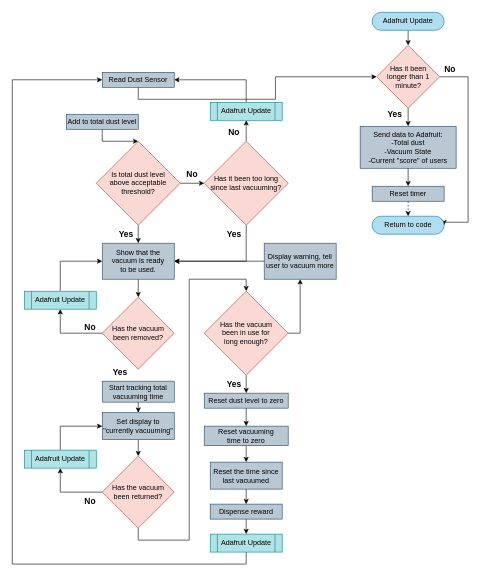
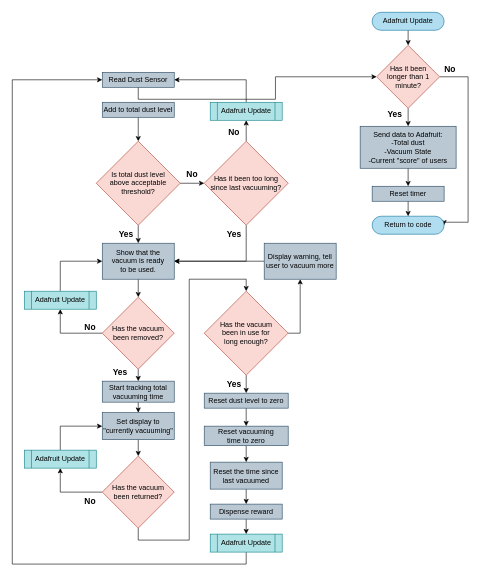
  <mxCell id="0" />
  <mxCell id="1" parent="0" />
  <mxCell id="2" style="edgeStyle=orthogonalEdgeStyle;rounded=0;orthogonalLoop=1;jettySize=auto;html=1;exitX=0.5;exitY=1;exitDx=0;exitDy=0;" edge="1" parent="1" source="3" target="53"><mxGeometry relative="1" as="geometry" /></mxCell>
  <mxCell id="3" value="&lt;font style=&quot;font-size: 12px;&quot;&gt;Read Dust Sensor&lt;/font&gt;" style="rounded=0;whiteSpace=wrap;html=1;fillColor=#bac8d3;strokeColor=#23445d;" vertex="1" parent="1"><mxGeometry x="170" y="120" width="120" height="25" as="geometry" /></mxCell>
  <mxCell id="4" style="edgeStyle=orthogonalEdgeStyle;rounded=0;orthogonalLoop=1;jettySize=auto;html=1;exitX=0.5;exitY=1;exitDx=0;exitDy=0;entryX=0.5;entryY=0;entryDx=0;entryDy=0;" edge="1" parent="1" source="5" target="8"><mxGeometry relative="1" as="geometry" /></mxCell>
- <mxCell id="5" value="Add to total dust level" style="rounded=0;whiteSpace=wrap;html=1;fillColor=#bac8d3;strokeColor=#23445d;" vertex="1" parent="1"><mxGeometry x="110" y="190" width="120" height="25" as="geometry" /></mxCell>
+ <mxCell id="5" value="Add to total dust level" style="rounded=0;whiteSpace=wrap;html=1;fillColor=#bac8d3;strokeColor=#23445d;" vertex="1" parent="1"><mxGeometry x="170" y="170" width="120" height="25" as="geometry" /></mxCell>
  <mxCell id="6" style="edgeStyle=orthogonalEdgeStyle;rounded=0;orthogonalLoop=1;jettySize=auto;html=1;exitX=1;exitY=0.5;exitDx=0;exitDy=0;entryX=0;entryY=0.5;entryDx=0;entryDy=0;" edge="1" parent="1" source="8" target="11"><mxGeometry relative="1" as="geometry" /></mxCell>
  <mxCell id="7" style="edgeStyle=orthogonalEdgeStyle;rounded=0;orthogonalLoop=1;jettySize=auto;html=1;exitX=0.5;exitY=1;exitDx=0;exitDy=0;entryX=0.5;entryY=0;entryDx=0;entryDy=0;" edge="1" parent="1" source="8" target="13"><mxGeometry relative="1" as="geometry" /></mxCell>
  <mxCell id="8" value="Is total dust level&lt;br&gt;above acceptable threshold?" style="rhombus;whiteSpace=wrap;html=1;fillColor=#fad9d5;strokeColor=#ae4132;" vertex="1" parent="1"><mxGeometry x="160" y="235" width="140" height="140" as="geometry" /></mxCell>
  <mxCell id="9" style="edgeStyle=orthogonalEdgeStyle;rounded=0;orthogonalLoop=1;jettySize=auto;html=1;exitX=0.5;exitY=1;exitDx=0;exitDy=0;entryX=1;entryY=0.5;entryDx=0;entryDy=0;" edge="1" parent="1" source="11" target="13"><mxGeometry relative="1" as="geometry" /></mxCell>
  <mxCell id="10" style="edgeStyle=orthogonalEdgeStyle;rounded=0;orthogonalLoop=1;jettySize=auto;html=1;exitX=0.5;exitY=0;exitDx=0;exitDy=0;entryX=0.5;entryY=1;entryDx=0;entryDy=0;fontFamily=Helvetica;fontSize=12;fontColor=default;" edge="1" parent="1" source="11" target="42"><mxGeometry relative="1" as="geometry" /></mxCell>
  <mxCell id="11" value="Has it been too long&lt;br&gt;since last vacuuming?" style="rhombus;whiteSpace=wrap;html=1;fillColor=#fad9d5;strokeColor=#ae4132;" vertex="1" parent="1"><mxGeometry x="340" y="235" width="140" height="140" as="geometry" /></mxCell>
  <mxCell id="12" style="edgeStyle=orthogonalEdgeStyle;rounded=0;orthogonalLoop=1;jettySize=auto;html=1;exitX=0.5;exitY=1;exitDx=0;exitDy=0;entryX=0.5;entryY=0;entryDx=0;entryDy=0;" edge="1" parent="1" source="13" target="16"><mxGeometry relative="1" as="geometry" /></mxCell>
  <mxCell id="13" value="Show that the vacuum is ready&lt;br&gt;to be used." style="rounded=0;whiteSpace=wrap;html=1;fillColor=#bac8d3;strokeColor=#23445d;" vertex="1" parent="1"><mxGeometry x="170" y="405" width="120" height="60" as="geometry" /></mxCell>
  <mxCell id="14" style="edgeStyle=orthogonalEdgeStyle;rounded=0;orthogonalLoop=1;jettySize=auto;html=1;exitX=0;exitY=0.5;exitDx=0;exitDy=0;entryX=0.5;entryY=1;entryDx=0;entryDy=0;fontFamily=Helvetica;fontSize=12;fontColor=default;" edge="1" parent="1" source="16" target="46"><mxGeometry relative="1" as="geometry" /></mxCell>
+ <mxCell id="15" style="edgeStyle=orthogonalEdgeStyle;rounded=0;orthogonalLoop=1;jettySize=auto;html=1;exitX=0.5;exitY=1;exitDx=0;exitDy=0;entryX=0.5;entryY=0;entryDx=0;entryDy=0;fontFamily=Helvetica;fontSize=12;fontColor=default;" edge="1" parent="1" source="16" target="62"><mxGeometry relative="1" as="geometry" /></mxCell>
  <mxCell id="16" value="Has the vacuum&lt;br&gt;been removed?" style="rhombus;whiteSpace=wrap;html=1;fillColor=#fad9d5;strokeColor=#ae4132;" vertex="1" parent="1"><mxGeometry x="170" y="495" width="120" height="120" as="geometry" /></mxCell>
  <mxCell id="17" style="edgeStyle=orthogonalEdgeStyle;rounded=0;orthogonalLoop=1;jettySize=auto;html=1;exitX=0.5;exitY=1;exitDx=0;exitDy=0;entryX=0.5;entryY=0;entryDx=0;entryDy=0;" edge="1" parent="1" source="19" target="32"><mxGeometry relative="1" as="geometry" /></mxCell>
  <mxCell id="18" style="edgeStyle=orthogonalEdgeStyle;rounded=0;orthogonalLoop=1;jettySize=auto;html=1;exitX=0;exitY=0.5;exitDx=0;exitDy=0;entryX=0.5;entryY=1;entryDx=0;entryDy=0;fontFamily=Helvetica;fontSize=12;fontColor=default;" edge="1" parent="1" source="19" target="48"><mxGeometry relative="1" as="geometry" /></mxCell>
  <mxCell id="19" value="Has the vacuum&lt;br&gt;been returned?" style="rhombus;whiteSpace=wrap;html=1;fillColor=#fad9d5;strokeColor=#ae4132;" vertex="1" parent="1"><mxGeometry x="170" y="760" width="120" height="120" as="geometry" /></mxCell>
  <mxCell id="20" style="edgeStyle=orthogonalEdgeStyle;rounded=0;orthogonalLoop=1;jettySize=auto;html=1;exitX=0.5;exitY=1;exitDx=0;exitDy=0;entryX=0.5;entryY=0;entryDx=0;entryDy=0;" edge="1" parent="1" source="21" target="19"><mxGeometry relative="1" as="geometry" /></mxCell>
  <mxCell id="21" value="Set display to &quot;currently vacuuming&quot;" style="rounded=0;whiteSpace=wrap;html=1;fillColor=#bac8d3;strokeColor=#23445d;" vertex="1" parent="1"><mxGeometry x="170" y="687.5" width="120" height="45" as="geometry" /></mxCell>
  <mxCell id="22" value="&lt;b&gt;&lt;font style=&quot;font-size: 14px;&quot;&gt;Yes&lt;/font&gt;&lt;/b&gt;" style="text;html=1;strokeColor=none;fillColor=none;align=center;verticalAlign=middle;whiteSpace=wrap;rounded=0;" vertex="1" parent="1"><mxGeometry x="180" y="375" width="60" height="30" as="geometry" /></mxCell>
  <mxCell id="23" value="&lt;b&gt;&lt;font style=&quot;font-size: 14px;&quot;&gt;No&lt;/font&gt;&lt;/b&gt;" style="text;html=1;strokeColor=none;fillColor=none;align=center;verticalAlign=middle;whiteSpace=wrap;rounded=0;" vertex="1" parent="1"><mxGeometry x="290" y="275" width="60" height="30" as="geometry" /></mxCell>
  <mxCell id="24" value="&lt;b&gt;&lt;font style=&quot;font-size: 14px;&quot;&gt;Yes&lt;/font&gt;&lt;/b&gt;" style="text;html=1;strokeColor=none;fillColor=none;align=center;verticalAlign=middle;whiteSpace=wrap;rounded=0;" vertex="1" parent="1"><mxGeometry x="360" y="375" width="60" height="30" as="geometry" /></mxCell>
  <mxCell id="25" value="&lt;b&gt;&lt;font style=&quot;font-size: 14px;&quot;&gt;Yes&lt;/font&gt;&lt;/b&gt;" style="text;html=1;strokeColor=none;fillColor=none;align=center;verticalAlign=middle;whiteSpace=wrap;rounded=0;" vertex="1" parent="1"><mxGeometry x="170" y="605" width="60" height="30" as="geometry" /></mxCell>
  <mxCell id="26" value="&lt;b&gt;&lt;font style=&quot;font-size: 14px;&quot;&gt;Yes&lt;/font&gt;&lt;/b&gt;" style="text;html=1;strokeColor=none;fillColor=none;align=center;verticalAlign=middle;whiteSpace=wrap;rounded=0;" vertex="1" parent="1"><mxGeometry x="360" y="625" width="60" height="30" as="geometry" /></mxCell>
  <mxCell id="27" value="&lt;b&gt;&lt;font style=&quot;font-size: 14px;&quot;&gt;No&lt;/font&gt;&lt;/b&gt;" style="text;html=1;strokeColor=none;fillColor=none;align=center;verticalAlign=middle;whiteSpace=wrap;rounded=0;" vertex="1" parent="1"><mxGeometry x="360" y="205" width="60" height="30" as="geometry" /></mxCell>
  <mxCell id="28" value="&lt;b&gt;&lt;font style=&quot;font-size: 14px;&quot;&gt;No&lt;/font&gt;&lt;/b&gt;" style="text;html=1;strokeColor=none;fillColor=none;align=center;verticalAlign=middle;whiteSpace=wrap;rounded=0;" vertex="1" parent="1"><mxGeometry x="120" y="530" width="60" height="30" as="geometry" /></mxCell>
  <mxCell id="29" value="&lt;b&gt;&lt;font style=&quot;font-size: 14px;&quot;&gt;No&lt;/font&gt;&lt;/b&gt;" style="text;html=1;strokeColor=none;fillColor=none;align=center;verticalAlign=middle;whiteSpace=wrap;rounded=0;" vertex="1" parent="1"><mxGeometry x="120" y="820" width="60" height="30" as="geometry" /></mxCell>
  <mxCell id="30" style="edgeStyle=orthogonalEdgeStyle;rounded=0;orthogonalLoop=1;jettySize=auto;html=1;exitX=0.5;exitY=1;exitDx=0;exitDy=0;entryX=0.5;entryY=0;entryDx=0;entryDy=0;fontFamily=Helvetica;fontSize=12;fontColor=default;" edge="1" parent="1" source="32" target="36"><mxGeometry relative="1" as="geometry" /></mxCell>
  <mxCell id="31" style="edgeStyle=orthogonalEdgeStyle;rounded=0;orthogonalLoop=1;jettySize=auto;html=1;exitX=1;exitY=0.5;exitDx=0;exitDy=0;entryX=0.5;entryY=1;entryDx=0;entryDy=0;fontFamily=Helvetica;fontSize=12;fontColor=default;" edge="1" parent="1" source="32" target="34"><mxGeometry relative="1" as="geometry" /></mxCell>
  <mxCell id="32" value="Has the vacuum &lt;br&gt;been in use for&lt;br&gt;long enough?" style="rhombus;whiteSpace=wrap;html=1;fillColor=#fad9d5;strokeColor=#ae4132;" vertex="1" parent="1"><mxGeometry x="340" y="485" width="140" height="140" as="geometry" /></mxCell>
  <mxCell id="33" style="edgeStyle=orthogonalEdgeStyle;rounded=0;orthogonalLoop=1;jettySize=auto;html=1;exitX=0;exitY=0.5;exitDx=0;exitDy=0;entryX=1;entryY=0.5;entryDx=0;entryDy=0;fontFamily=Helvetica;fontSize=12;fontColor=default;" edge="1" parent="1" source="34" target="13"><mxGeometry relative="1" as="geometry" /></mxCell>
  <mxCell id="34" value="Display warning, tell user to vacuum more" style="rounded=0;whiteSpace=wrap;html=1;fillColor=#bac8d3;strokeColor=#23445d;" vertex="1" parent="1"><mxGeometry x="440" y="405" width="120" height="60" as="geometry" /></mxCell>
  <mxCell id="35" style="edgeStyle=orthogonalEdgeStyle;rounded=0;orthogonalLoop=1;jettySize=auto;html=1;exitX=0.5;exitY=1;exitDx=0;exitDy=0;entryX=0.5;entryY=0;entryDx=0;entryDy=0;fontFamily=Helvetica;fontSize=12;fontColor=default;" edge="1" parent="1" source="36" target="64"><mxGeometry relative="1" as="geometry" /></mxCell>
  <mxCell id="36" value="Reset dust level to zero" style="rounded=0;whiteSpace=wrap;html=1;fillColor=#bac8d3;strokeColor=#23445d;" vertex="1" parent="1"><mxGeometry x="340" y="655" width="140" height="25" as="geometry" /></mxCell>
  <mxCell id="37" style="edgeStyle=orthogonalEdgeStyle;rounded=0;orthogonalLoop=1;jettySize=auto;html=1;exitX=0.5;exitY=1;exitDx=0;exitDy=0;entryX=0.5;entryY=0;entryDx=0;entryDy=0;fontFamily=Helvetica;fontSize=12;fontColor=default;" edge="1" parent="1" source="38" target="50"><mxGeometry relative="1" as="geometry" /></mxCell>
  <mxCell id="38" value="Dispense reward" style="whiteSpace=wrap;html=1;fillColor=#bac8d3;strokeColor=#23445d;" vertex="1" parent="1"><mxGeometry x="350" y="840" width="120" height="25" as="geometry" /></mxCell>
  <mxCell id="39" style="edgeStyle=orthogonalEdgeStyle;rounded=0;orthogonalLoop=1;jettySize=auto;html=1;exitX=0.5;exitY=1;exitDx=0;exitDy=0;entryX=0.5;entryY=0;entryDx=0;entryDy=0;fontFamily=Helvetica;fontSize=12;fontColor=default;" edge="1" parent="1" source="40" target="38"><mxGeometry relative="1" as="geometry" /></mxCell>
  <mxCell id="40" value="Reset the time since&lt;br&gt;last vacuumed" style="whiteSpace=wrap;html=1;fillColor=#bac8d3;strokeColor=#23445d;" vertex="1" parent="1"><mxGeometry x="350" y="770" width="120" height="45" as="geometry" /></mxCell>
  <mxCell id="41" style="edgeStyle=orthogonalEdgeStyle;rounded=0;orthogonalLoop=1;jettySize=auto;html=1;exitX=0.5;exitY=0;exitDx=0;exitDy=0;entryX=1;entryY=0.5;entryDx=0;entryDy=0;fontFamily=Helvetica;fontSize=12;fontColor=default;" edge="1" parent="1" source="42" target="3"><mxGeometry relative="1" as="geometry" /></mxCell>
  <mxCell id="42" value="Adafruit Update" style="shape=process;whiteSpace=wrap;html=1;backgroundOutline=1;rounded=0;strokeColor=#0e8088;align=center;verticalAlign=middle;fontFamily=Helvetica;fontSize=12;fillColor=#b0e3e6;" vertex="1" parent="1"><mxGeometry x="350" y="170" width="120" height="30" as="geometry" /></mxCell>
  <mxCell id="43" style="edgeStyle=orthogonalEdgeStyle;rounded=0;orthogonalLoop=1;jettySize=auto;html=1;exitX=0.5;exitY=1;exitDx=0;exitDy=0;entryX=0.5;entryY=0;entryDx=0;entryDy=0;fontFamily=Helvetica;fontSize=12;fontColor=default;" edge="1" parent="1" source="44" target="53"><mxGeometry relative="1" as="geometry" /></mxCell>
  <mxCell id="44" value="Adafruit Update" style="rounded=1;whiteSpace=wrap;html=1;arcSize=50;fillColor=#b1ddf0;strokeColor=#10739e;" vertex="1" parent="1"><mxGeometry x="620" y="20" width="120" height="30" as="geometry" /></mxCell>
  <mxCell id="45" style="edgeStyle=orthogonalEdgeStyle;rounded=0;orthogonalLoop=1;jettySize=auto;html=1;exitX=0.5;exitY=0;exitDx=0;exitDy=0;entryX=0;entryY=0.5;entryDx=0;entryDy=0;fontFamily=Helvetica;fontSize=12;fontColor=default;" edge="1" parent="1" source="46" target="13"><mxGeometry relative="1" as="geometry" /></mxCell>
  <mxCell id="46" value="Adafruit Update" style="shape=process;whiteSpace=wrap;html=1;backgroundOutline=1;rounded=0;strokeColor=#0e8088;align=center;verticalAlign=middle;fontFamily=Helvetica;fontSize=12;fillColor=#b0e3e6;" vertex="1" parent="1"><mxGeometry x="40" y="485" width="120" height="30" as="geometry" /></mxCell>
  <mxCell id="47" style="edgeStyle=orthogonalEdgeStyle;rounded=0;orthogonalLoop=1;jettySize=auto;html=1;exitX=0.5;exitY=0;exitDx=0;exitDy=0;entryX=0;entryY=0.5;entryDx=0;entryDy=0;fontFamily=Helvetica;fontSize=12;fontColor=default;" edge="1" parent="1" source="48" target="21"><mxGeometry relative="1" as="geometry" /></mxCell>
  <mxCell id="48" value="Adafruit Update" style="shape=process;whiteSpace=wrap;html=1;backgroundOutline=1;rounded=0;strokeColor=#0e8088;align=center;verticalAlign=middle;fontFamily=Helvetica;fontSize=12;fillColor=#b0e3e6;" vertex="1" parent="1"><mxGeometry x="40" y="750" width="120" height="30" as="geometry" /></mxCell>
  <mxCell id="49" style="edgeStyle=orthogonalEdgeStyle;rounded=0;orthogonalLoop=1;jettySize=auto;html=1;exitX=0.5;exitY=1;exitDx=0;exitDy=0;entryX=0;entryY=0.5;entryDx=0;entryDy=0;fontFamily=Helvetica;fontSize=12;fontColor=default;" edge="1" parent="1" source="50" target="3"><mxGeometry relative="1" as="geometry"><Array as="points"><mxPoint x="410" y="940" /><mxPoint x="20" y="940" /><mxPoint x="20" y="132" /></Array></mxGeometry></mxCell>
  <mxCell id="50" value="Adafruit Update" style="shape=process;whiteSpace=wrap;html=1;backgroundOutline=1;rounded=0;strokeColor=#0e8088;align=center;verticalAlign=middle;fontFamily=Helvetica;fontSize=12;fillColor=#b0e3e6;" vertex="1" parent="1"><mxGeometry x="350" y="890" width="120" height="30" as="geometry" /></mxCell>
  <mxCell id="51" style="edgeStyle=orthogonalEdgeStyle;rounded=0;orthogonalLoop=1;jettySize=auto;html=1;exitX=0.5;exitY=1;exitDx=0;exitDy=0;entryX=0.5;entryY=0;entryDx=0;entryDy=0;fontFamily=Helvetica;fontSize=12;fontColor=default;" edge="1" parent="1" source="53" target="55"><mxGeometry relative="1" as="geometry" /></mxCell>
  <mxCell id="52" style="edgeStyle=orthogonalEdgeStyle;rounded=0;orthogonalLoop=1;jettySize=auto;html=1;exitX=1;exitY=0.5;exitDx=0;exitDy=0;entryX=1;entryY=0.5;entryDx=0;entryDy=0;fontFamily=Helvetica;fontSize=12;fontColor=default;" edge="1" parent="1" source="53" target="56"><mxGeometry relative="1" as="geometry"><Array as="points"><mxPoint x="780" y="128" /><mxPoint x="780" y="370" /><mxPoint x="740" y="370" /></Array></mxGeometry></mxCell>
  <mxCell id="53" value="Has it been&lt;br&gt;longer than 1 minute?" style="rhombus;whiteSpace=wrap;html=1;rounded=0;strokeColor=#ae4132;align=center;verticalAlign=middle;fontFamily=Helvetica;fontSize=12;fillColor=#fad9d5;" vertex="1" parent="1"><mxGeometry x="627.5" y="75" width="105" height="105" as="geometry" /></mxCell>
  <mxCell id="54" style="edgeStyle=orthogonalEdgeStyle;rounded=0;orthogonalLoop=1;jettySize=auto;html=1;exitX=0.5;exitY=1;exitDx=0;exitDy=0;entryX=0.5;entryY=0;entryDx=0;entryDy=0;fontFamily=Helvetica;fontSize=12;fontColor=default;" edge="1" parent="1" source="55" target="60"><mxGeometry relative="1" as="geometry" /></mxCell>
  <mxCell id="55" value="Send data to Adafruit:&lt;br&gt;-Total dust&lt;br&gt;-Vacuum State&lt;br&gt;-Current &quot;score&quot; of users" style="rounded=0;whiteSpace=wrap;html=1;fillColor=#bac8d3;strokeColor=#23445d;" vertex="1" parent="1"><mxGeometry x="600" y="210" width="160" height="70" as="geometry" /></mxCell>
  <mxCell id="56" value="Return to code" style="rounded=1;whiteSpace=wrap;html=1;arcSize=50;fillColor=#b1ddf0;strokeColor=#10739e;" vertex="1" parent="1"><mxGeometry x="620" y="360" width="120" height="30" as="geometry" /></mxCell>
  <mxCell id="57" value="&lt;b&gt;&lt;font style=&quot;font-size: 14px;&quot;&gt;No&lt;/font&gt;&lt;/b&gt;" style="text;html=1;strokeColor=none;fillColor=none;align=center;verticalAlign=middle;whiteSpace=wrap;rounded=0;" vertex="1" parent="1"><mxGeometry x="720" y="100" width="60" height="30" as="geometry" /></mxCell>
  <mxCell id="58" value="&lt;b&gt;&lt;font style=&quot;font-size: 14px;&quot;&gt;Yes&lt;/font&gt;&lt;/b&gt;" style="text;html=1;strokeColor=none;fillColor=none;align=center;verticalAlign=middle;whiteSpace=wrap;rounded=0;" vertex="1" parent="1"><mxGeometry x="627.5" y="175" width="60" height="30" as="geometry" /></mxCell>
- <mxCell id="59" style="edgeStyle=orthogonalEdgeStyle;rounded=0;orthogonalLoop=1;jettySize=auto;html=1;exitX=0.5;exitY=1;exitDx=0;exitDy=0;entryX=0.5;entryY=0;entryDx=0;entryDy=0;fontFamily=Helvetica;fontSize=12;fontColor=default;dashed=1;" edge="1" parent="1" source="60" target="56"><mxGeometry relative="1" as="geometry" /></mxCell>
+ <mxCell id="59" style="edgeStyle=orthogonalEdgeStyle;rounded=0;orthogonalLoop=1;jettySize=auto;html=1;exitX=0.5;exitY=1;exitDx=0;exitDy=0;entryX=0.5;entryY=0;entryDx=0;entryDy=0;fontFamily=Helvetica;fontSize=12;fontColor=default;" edge="1" parent="1" source="60" target="56"><mxGeometry relative="1" as="geometry" /></mxCell>
  <mxCell id="60" value="&lt;font style=&quot;font-size: 12px;&quot;&gt;Reset timer&lt;/font&gt;" style="rounded=0;whiteSpace=wrap;html=1;fillColor=#bac8d3;strokeColor=#23445d;" vertex="1" parent="1"><mxGeometry x="620" y="310" width="120" height="25" as="geometry" /></mxCell>
  <mxCell id="61" style="edgeStyle=orthogonalEdgeStyle;rounded=0;orthogonalLoop=1;jettySize=auto;html=1;exitX=0.5;exitY=1;exitDx=0;exitDy=0;entryX=0.5;entryY=0;entryDx=0;entryDy=0;fontFamily=Helvetica;fontSize=12;fontColor=default;" edge="1" parent="1" source="62" target="21"><mxGeometry relative="1" as="geometry" /></mxCell>
  <mxCell id="62" value="Start tracking total vacuuming time" style="whiteSpace=wrap;html=1;fillColor=#bac8d3;strokeColor=#23445d;" vertex="1" parent="1"><mxGeometry x="170" y="635" width="120" height="35" as="geometry" /></mxCell>
  <mxCell id="63" style="edgeStyle=orthogonalEdgeStyle;rounded=0;orthogonalLoop=1;jettySize=auto;html=1;exitX=0.5;exitY=1;exitDx=0;exitDy=0;entryX=0.5;entryY=0;entryDx=0;entryDy=0;fontFamily=Helvetica;fontSize=12;fontColor=default;" edge="1" parent="1" source="64" target="40"><mxGeometry relative="1" as="geometry" /></mxCell>
  <mxCell id="64" value="Reset vacuuming&lt;br&gt;time to zero" style="rounded=0;whiteSpace=wrap;html=1;fillColor=#bac8d3;strokeColor=#23445d;" vertex="1" parent="1"><mxGeometry x="340" y="710" width="140" height="32.5" as="geometry" /></mxCell>
